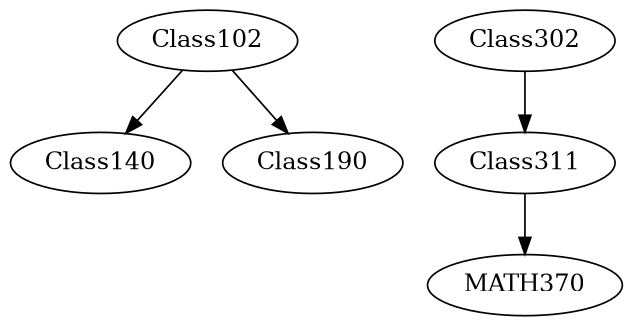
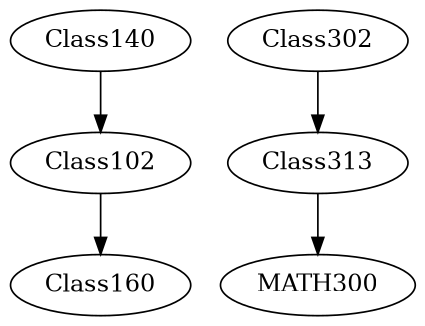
  digraph {
    Class102
    Class140
-   Class160 [label=Class190]
+   Class160
    Class302
-   Class311
-   MATH300 [label=MATH370]
-   Class102 -> Class140
+   Class311 [label=Class313]
+   MATH300
+   Class140 -> Class102
    Class102 -> Class160
    Class302 -> Class311
    Class311 -> MATH300
  }
